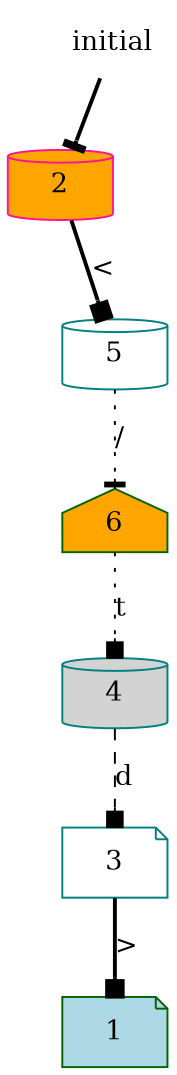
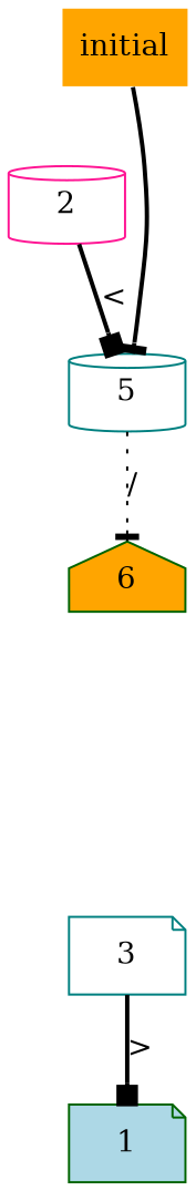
  digraph {
    rankdir=TB
    node [color=teal fillcolor=white shape=cylinder style=filled]
    edge [arrowhead=box style=bold]
    n1 [color=darkgreen fillcolor=orange label=6 shape=house]
-   4 [fillcolor=lightgrey]
    3 [shape=note]
    1 [color=darkgreen fillcolor=lightblue shape=note]
-   2 [color=deeppink fillcolor=orange]
+   2 [color=deeppink]
    5
-   initial [color=black shape=plaintext]
-   n1 -> 4 [label=t style=dotted]
-   4 -> 3 [label=d style=dashed]
+   initial [color=black fillcolor=orange shape=plaintext]
    3 -> 1 [label=">"]
    2 -> 5 [label="<"]
    5 -> n1 [arrowhead=tee label="/" style=dotted]
-   initial -> 2 [arrowhead=tee]
+   initial -> 5 [arrowhead=tee]
  }
